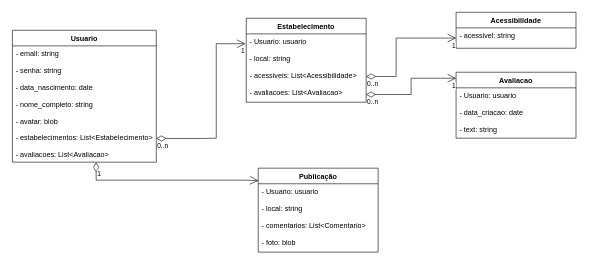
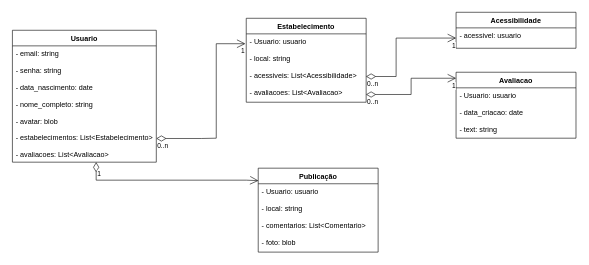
  <mxCell id="0" />
  <mxCell id="1" parent="0" />
  <mxCell id="2" value="Usuario" style="swimlane;fontStyle=1;align=center;verticalAlign=top;childLayout=stackLayout;horizontal=1;startSize=26;horizontalStack=0;resizeParent=1;resizeParentMax=0;resizeLast=0;collapsible=1;marginBottom=0;" vertex="1" parent="1"><mxGeometry x="20" y="50" width="240" height="220" as="geometry" /></mxCell>
  <mxCell id="3" value="- email: string&#10;&#10;- senha: string&#10;&#10;- data_nascimento: date&#10;&#10;- nome_completo: string&#10;&#10;- avatar: blob&#10;&#10;- estabelecimentos: List&lt;Estabelecimento&gt;&#10;&#10;- avaliacoes: List&lt;Avaliacao&gt;&#10;&#10;&#10;&#10;&#10;" style="text;strokeColor=none;fillColor=none;align=left;verticalAlign=top;spacingLeft=4;spacingRight=4;overflow=hidden;rotatable=0;points=[[0,0.5],[1,0.5]];portConstraint=eastwest;" vertex="1" parent="2"><mxGeometry y="26" width="240" height="194" as="geometry" /></mxCell>
  <mxCell id="4" value="" style="line;strokeWidth=1;fillColor=none;align=left;verticalAlign=middle;spacingTop=-1;spacingLeft=3;spacingRight=3;rotatable=0;labelPosition=right;points=[];portConstraint=eastwest;" vertex="1" parent="2"><mxGeometry y="220" width="240" as="geometry" /></mxCell>
  <mxCell id="5" value="Estabelecimento" style="swimlane;fontStyle=1;align=center;verticalAlign=top;childLayout=stackLayout;horizontal=1;startSize=26;horizontalStack=0;resizeParent=1;resizeParentMax=0;resizeLast=0;collapsible=1;marginBottom=0;" vertex="1" parent="1"><mxGeometry x="410" y="30" width="200" height="140" as="geometry" /></mxCell>
  <mxCell id="6" value="- Usuario: usuario&#10;&#10;- local: string&#10;&#10;- acessiveis: List&lt;Acessibilidade&gt;&#10;&#10;- avaliacoes: List&lt;Avaliacao&gt;&#10;&#10;&#10;&#10;&#10;&#10;&#10;" style="text;strokeColor=none;fillColor=none;align=left;verticalAlign=top;spacingLeft=4;spacingRight=4;overflow=hidden;rotatable=0;points=[[0,0.5],[1,0.5]];portConstraint=eastwest;" vertex="1" parent="5"><mxGeometry y="26" width="200" height="114" as="geometry" /></mxCell>
  <mxCell id="7" value="" style="line;strokeWidth=1;fillColor=none;align=left;verticalAlign=middle;spacingTop=-1;spacingLeft=3;spacingRight=3;rotatable=0;labelPosition=right;points=[];portConstraint=eastwest;" vertex="1" parent="5"><mxGeometry y="140" width="200" as="geometry" /></mxCell>
  <mxCell id="8" value="Publicação" style="swimlane;fontStyle=1;align=center;verticalAlign=top;childLayout=stackLayout;horizontal=1;startSize=26;horizontalStack=0;resizeParent=1;resizeParentMax=0;resizeLast=0;collapsible=1;marginBottom=0;" vertex="1" parent="1"><mxGeometry x="430" y="280" width="200" height="140" as="geometry" /></mxCell>
  <mxCell id="9" value="- Usuario: usuario&#10;&#10;- local: string&#10;&#10;- comentarios: List&lt;Comentario&gt;&#10;&#10;- foto: blob&#10;&#10;&#10;&#10;&#10;" style="text;strokeColor=none;fillColor=none;align=left;verticalAlign=top;spacingLeft=4;spacingRight=4;overflow=hidden;rotatable=0;points=[[0,0.5],[1,0.5]];portConstraint=eastwest;" vertex="1" parent="8"><mxGeometry y="26" width="200" height="114" as="geometry" /></mxCell>
  <mxCell id="10" value="" style="line;strokeWidth=1;fillColor=none;align=left;verticalAlign=middle;spacingTop=-1;spacingLeft=3;spacingRight=3;rotatable=0;labelPosition=right;points=[];portConstraint=eastwest;" vertex="1" parent="8"><mxGeometry y="140" width="200" as="geometry" /></mxCell>
  <mxCell id="11" value="Avaliacao" style="swimlane;fontStyle=1;align=center;verticalAlign=top;childLayout=stackLayout;horizontal=1;startSize=26;horizontalStack=0;resizeParent=1;resizeParentMax=0;resizeLast=0;collapsible=1;marginBottom=0;" vertex="1" parent="1"><mxGeometry x="760" y="120" width="200" height="110" as="geometry" /></mxCell>
  <mxCell id="12" value="- Usuario: usuario&#10;&#10;- data_criacao: date&#10;&#10;- text: string&#10;" style="text;strokeColor=none;fillColor=none;align=left;verticalAlign=top;spacingLeft=4;spacingRight=4;overflow=hidden;rotatable=0;points=[[0,0.5],[1,0.5]];portConstraint=eastwest;" vertex="1" parent="11"><mxGeometry y="26" width="200" height="84" as="geometry" /></mxCell>
  <mxCell id="13" value="" style="line;strokeWidth=1;fillColor=none;align=left;verticalAlign=middle;spacingTop=-1;spacingLeft=3;spacingRight=3;rotatable=0;labelPosition=right;points=[];portConstraint=eastwest;" vertex="1" parent="11"><mxGeometry y="110" width="200" as="geometry" /></mxCell>
  <mxCell id="14" value="" style="endArrow=open;html=1;endSize=12;startArrow=diamondThin;startSize=14;startFill=0;edgeStyle=orthogonalEdgeStyle;rounded=0;exitX=0.999;exitY=0.887;exitDx=0;exitDy=0;exitPerimeter=0;entryX=0;entryY=0.091;entryDx=0;entryDy=0;entryPerimeter=0;" edge="1" parent="1" source="6" target="11"><mxGeometry relative="1" as="geometry"><mxPoint x="560" y="60" as="sourcePoint" /><mxPoint x="720" y="60" as="targetPoint" /></mxGeometry></mxCell>
  <mxCell id="15" value="0..n" style="edgeLabel;resizable=0;html=1;align=left;verticalAlign=top;fillColor=default;" connectable="0" vertex="1" parent="14"><mxGeometry x="-1" relative="1" as="geometry" /></mxCell>
  <mxCell id="16" value="1" style="edgeLabel;resizable=0;html=1;align=right;verticalAlign=top;fillColor=default;" connectable="0" vertex="1" parent="14"><mxGeometry x="1" relative="1" as="geometry" /></mxCell>
  <mxCell id="17" value="" style="endArrow=open;html=1;endSize=12;startArrow=diamondThin;startSize=14;startFill=0;edgeStyle=orthogonalEdgeStyle;rounded=0;exitX=0.999;exitY=0.887;exitDx=0;exitDy=0;exitPerimeter=0;entryX=-0.007;entryY=0.144;entryDx=0;entryDy=0;entryPerimeter=0;" edge="1" parent="1" target="6"><mxGeometry relative="1" as="geometry"><mxPoint x="260" y="230.498" as="sourcePoint" /><mxPoint x="410.2" y="230" as="targetPoint" /><Array as="points"><mxPoint x="335" y="230" /><mxPoint x="360" y="230" /><mxPoint x="360" y="68" /></Array></mxGeometry></mxCell>
  <mxCell id="18" value="0..n" style="edgeLabel;resizable=0;html=1;align=left;verticalAlign=top;fillColor=default;" connectable="0" vertex="1" parent="17"><mxGeometry x="-1" relative="1" as="geometry" /></mxCell>
  <mxCell id="19" value="1" style="edgeLabel;resizable=0;html=1;align=right;verticalAlign=top;fillColor=default;" connectable="0" vertex="1" parent="17"><mxGeometry x="1" relative="1" as="geometry" /></mxCell>
  <mxCell id="20" value="1" style="endArrow=open;html=1;endSize=12;startArrow=diamondThin;startSize=14;startFill=0;edgeStyle=orthogonalEdgeStyle;align=left;verticalAlign=bottom;rounded=0;entryX=0.002;entryY=0.149;entryDx=0;entryDy=0;entryPerimeter=0;exitX=0.582;exitY=0;exitDx=0;exitDy=0;exitPerimeter=0;" edge="1" parent="1" source="4" target="8"><mxGeometry x="-0.811" relative="1" as="geometry"><mxPoint x="280" y="280" as="sourcePoint" /><mxPoint x="390" y="230" as="targetPoint" /><Array as="points"><mxPoint x="160" y="300" /><mxPoint x="410" y="300" /></Array><mxPoint as="offset" /></mxGeometry></mxCell>
  <mxCell id="21" value="Acessibilidade" style="swimlane;fontStyle=1;align=center;verticalAlign=top;childLayout=stackLayout;horizontal=1;startSize=26;horizontalStack=0;resizeParent=1;resizeParentMax=0;resizeLast=0;collapsible=1;marginBottom=0;" vertex="1" parent="1"><mxGeometry x="760" y="20" width="200" height="60" as="geometry" /></mxCell>
- <mxCell id="22" value="- acessivel: string" style="text;strokeColor=none;fillColor=none;align=left;verticalAlign=top;spacingLeft=4;spacingRight=4;overflow=hidden;rotatable=0;points=[[0,0.5],[1,0.5]];portConstraint=eastwest;" vertex="1" parent="21"><mxGeometry y="26" width="200" height="34" as="geometry" /></mxCell>
+ <mxCell id="22" value="- acessivel: usuario" style="text;strokeColor=none;fillColor=none;align=left;verticalAlign=top;spacingLeft=4;spacingRight=4;overflow=hidden;rotatable=0;points=[[0,0.5],[1,0.5]];portConstraint=eastwest;" vertex="1" parent="21"><mxGeometry y="26" width="200" height="34" as="geometry" /></mxCell>
  <mxCell id="23" value="" style="line;strokeWidth=1;fillColor=none;align=left;verticalAlign=middle;spacingTop=-1;spacingLeft=3;spacingRight=3;rotatable=0;labelPosition=right;points=[];portConstraint=eastwest;" vertex="1" parent="21"><mxGeometry y="60" width="200" as="geometry" /></mxCell>
  <mxCell id="24" value="" style="endArrow=open;html=1;endSize=12;startArrow=diamondThin;startSize=14;startFill=0;edgeStyle=orthogonalEdgeStyle;rounded=0;exitX=0.999;exitY=0.887;exitDx=0;exitDy=0;exitPerimeter=0;entryX=0;entryY=0.5;entryDx=0;entryDy=0;" edge="1" parent="1" target="22"><mxGeometry relative="1" as="geometry"><mxPoint x="609.8" y="127.108" as="sourcePoint" /><mxPoint x="760" y="100" as="targetPoint" /><Array as="points"><mxPoint x="660" y="127" /><mxPoint x="660" y="63" /></Array></mxGeometry></mxCell>
  <mxCell id="25" value="0..n" style="edgeLabel;resizable=0;html=1;align=left;verticalAlign=top;fillColor=default;" connectable="0" vertex="1" parent="24"><mxGeometry x="-1" relative="1" as="geometry" /></mxCell>
  <mxCell id="26" value="1" style="edgeLabel;resizable=0;html=1;align=right;verticalAlign=top;fillColor=default;" connectable="0" vertex="1" parent="24"><mxGeometry x="1" relative="1" as="geometry" /></mxCell>
